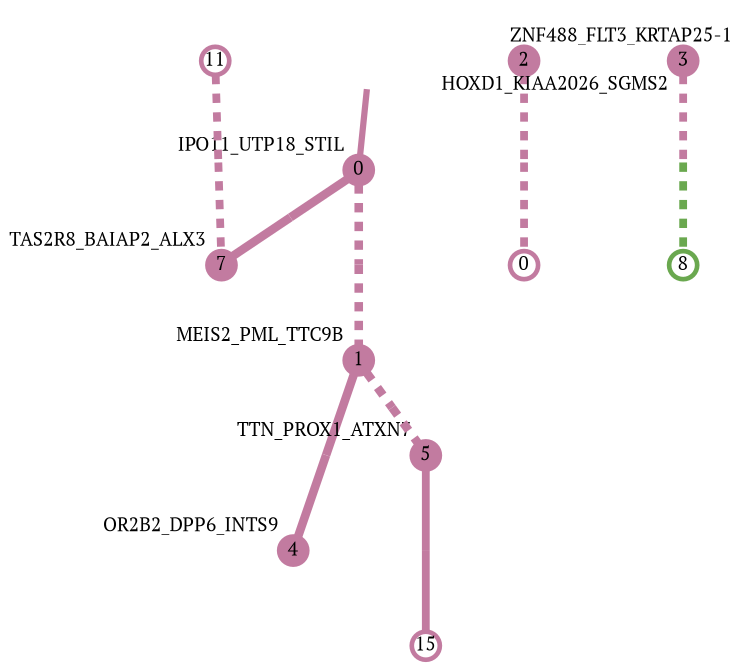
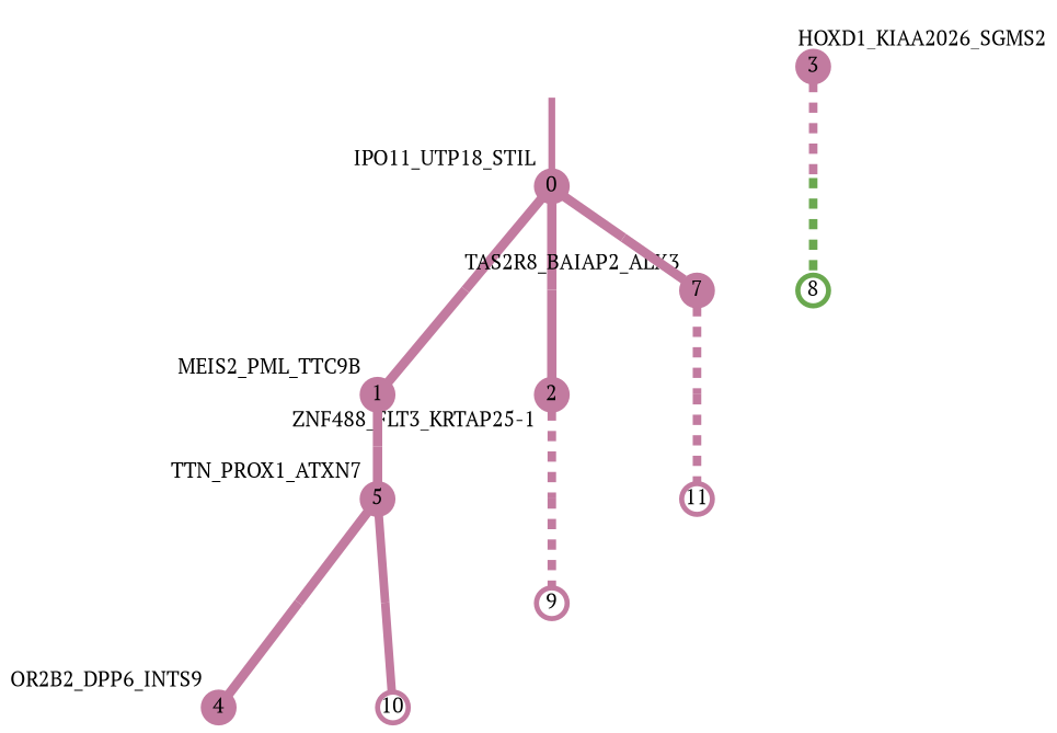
  strict digraph {
    fontname="PT Serif"
    forcelabels=true
    nodesep=0.7
    rankdir=TB
    ranksep=0.6
    splines=false
    node [color="#c27ba0ff" fillcolor="#c27ba0ff" fixedsize=true fontname="PT Serif" fontsize="12pt" penwidth=3 shape=circle style=filled]
    edge [arrowsize=0 color="#c27ba0ff;0.5:#c27ba0ff" fontname="PT Serif" minlen=2.0 penwidth=5.5 style=solid]
    0 [height=0.25 xlabel=IPO11_UTP18_STIL]
    1 [height=0.25 xlabel=MEIS2_PML_TTC9B]
    2 [height=0.25 xlabel="ZNF488_FLT3_KRTAP25-1"]
    7 [height=0.25 xlabel=TAS2R8_BAIAP2_ALX3]
    4 [height=0.25 xlabel=OR2B2_DPP6_INTS9]
    5 [height=0.25 xlabel=TTN_PROX1_ATXN7]
-   9 [height=0.25 style=solid label=0]
+   9 [height=0.25 style=solid]
    11 [height=0.25 style=solid]
-   10 [height=0.25 style=solid label=15]
+   10 [height=0.25 style=solid]
    3 [height=0.25 xlabel=HOXD1_KIAA2026_SGMS2]
    8 [color="#6aa84fff" fillcolor="#6aa84fff" height=0.25 style=solid]
    normal [style=invis xlabel=IPO11_UTP18_STIL color="" fillcolor="" fixedsize="" fontsize="" shape=""]
-   0 -> 1 [style=dashed]
+   0 -> 1
+   0 -> 2
    0 -> 7 [minlen=1.0]
-   1 -> 4
-   1 -> 5 [minlen=1.8571428060531616 style=dashed]
+   5 -> 4
+   1 -> 5 [minlen=1.8571428060531616]
    2 -> 9 [penwidth=5 style=dashed]
-   11 -> 7 [penwidth=5 style=dashed]
+   7 -> 11 [penwidth=5 style=dashed]
    5 -> 10 [penwidth=5]
    3 -> 8 [color="#c27ba0ff;0.5:#6aa84fff" penwidth=5 style=dashed]
    normal -> 0 [color="#c27ba0ff" penwidth=4 minlen=""]
  }
